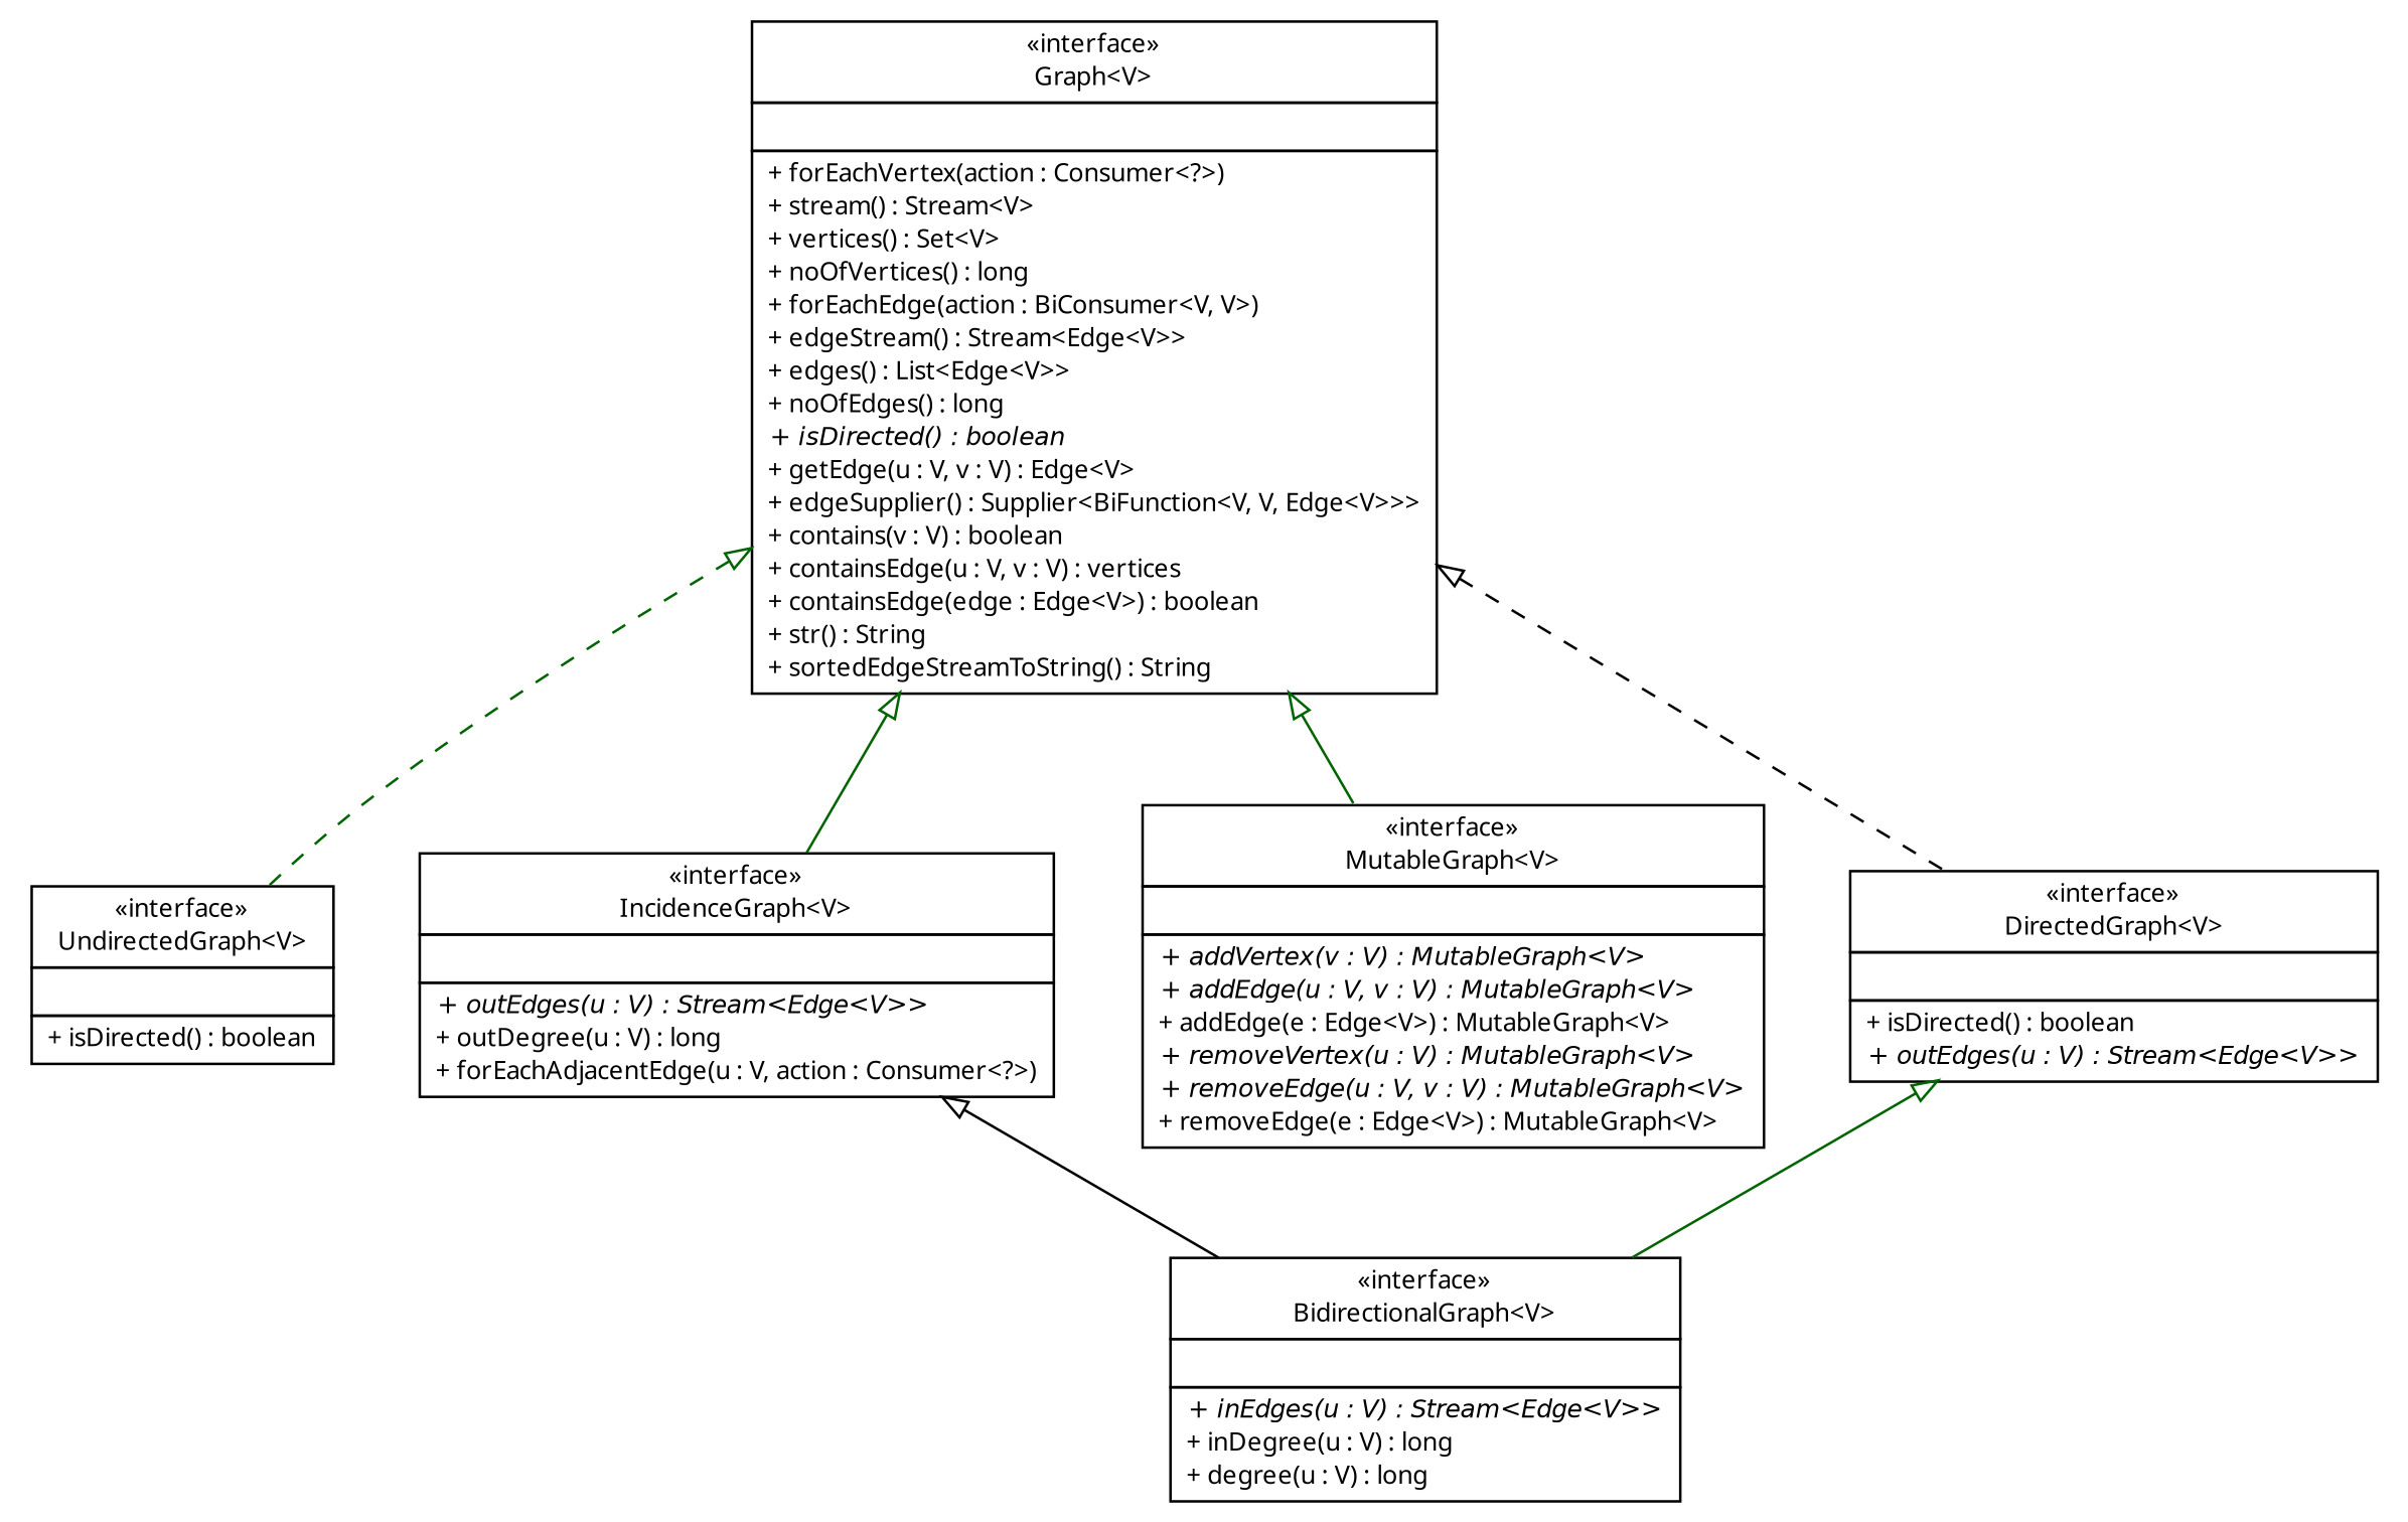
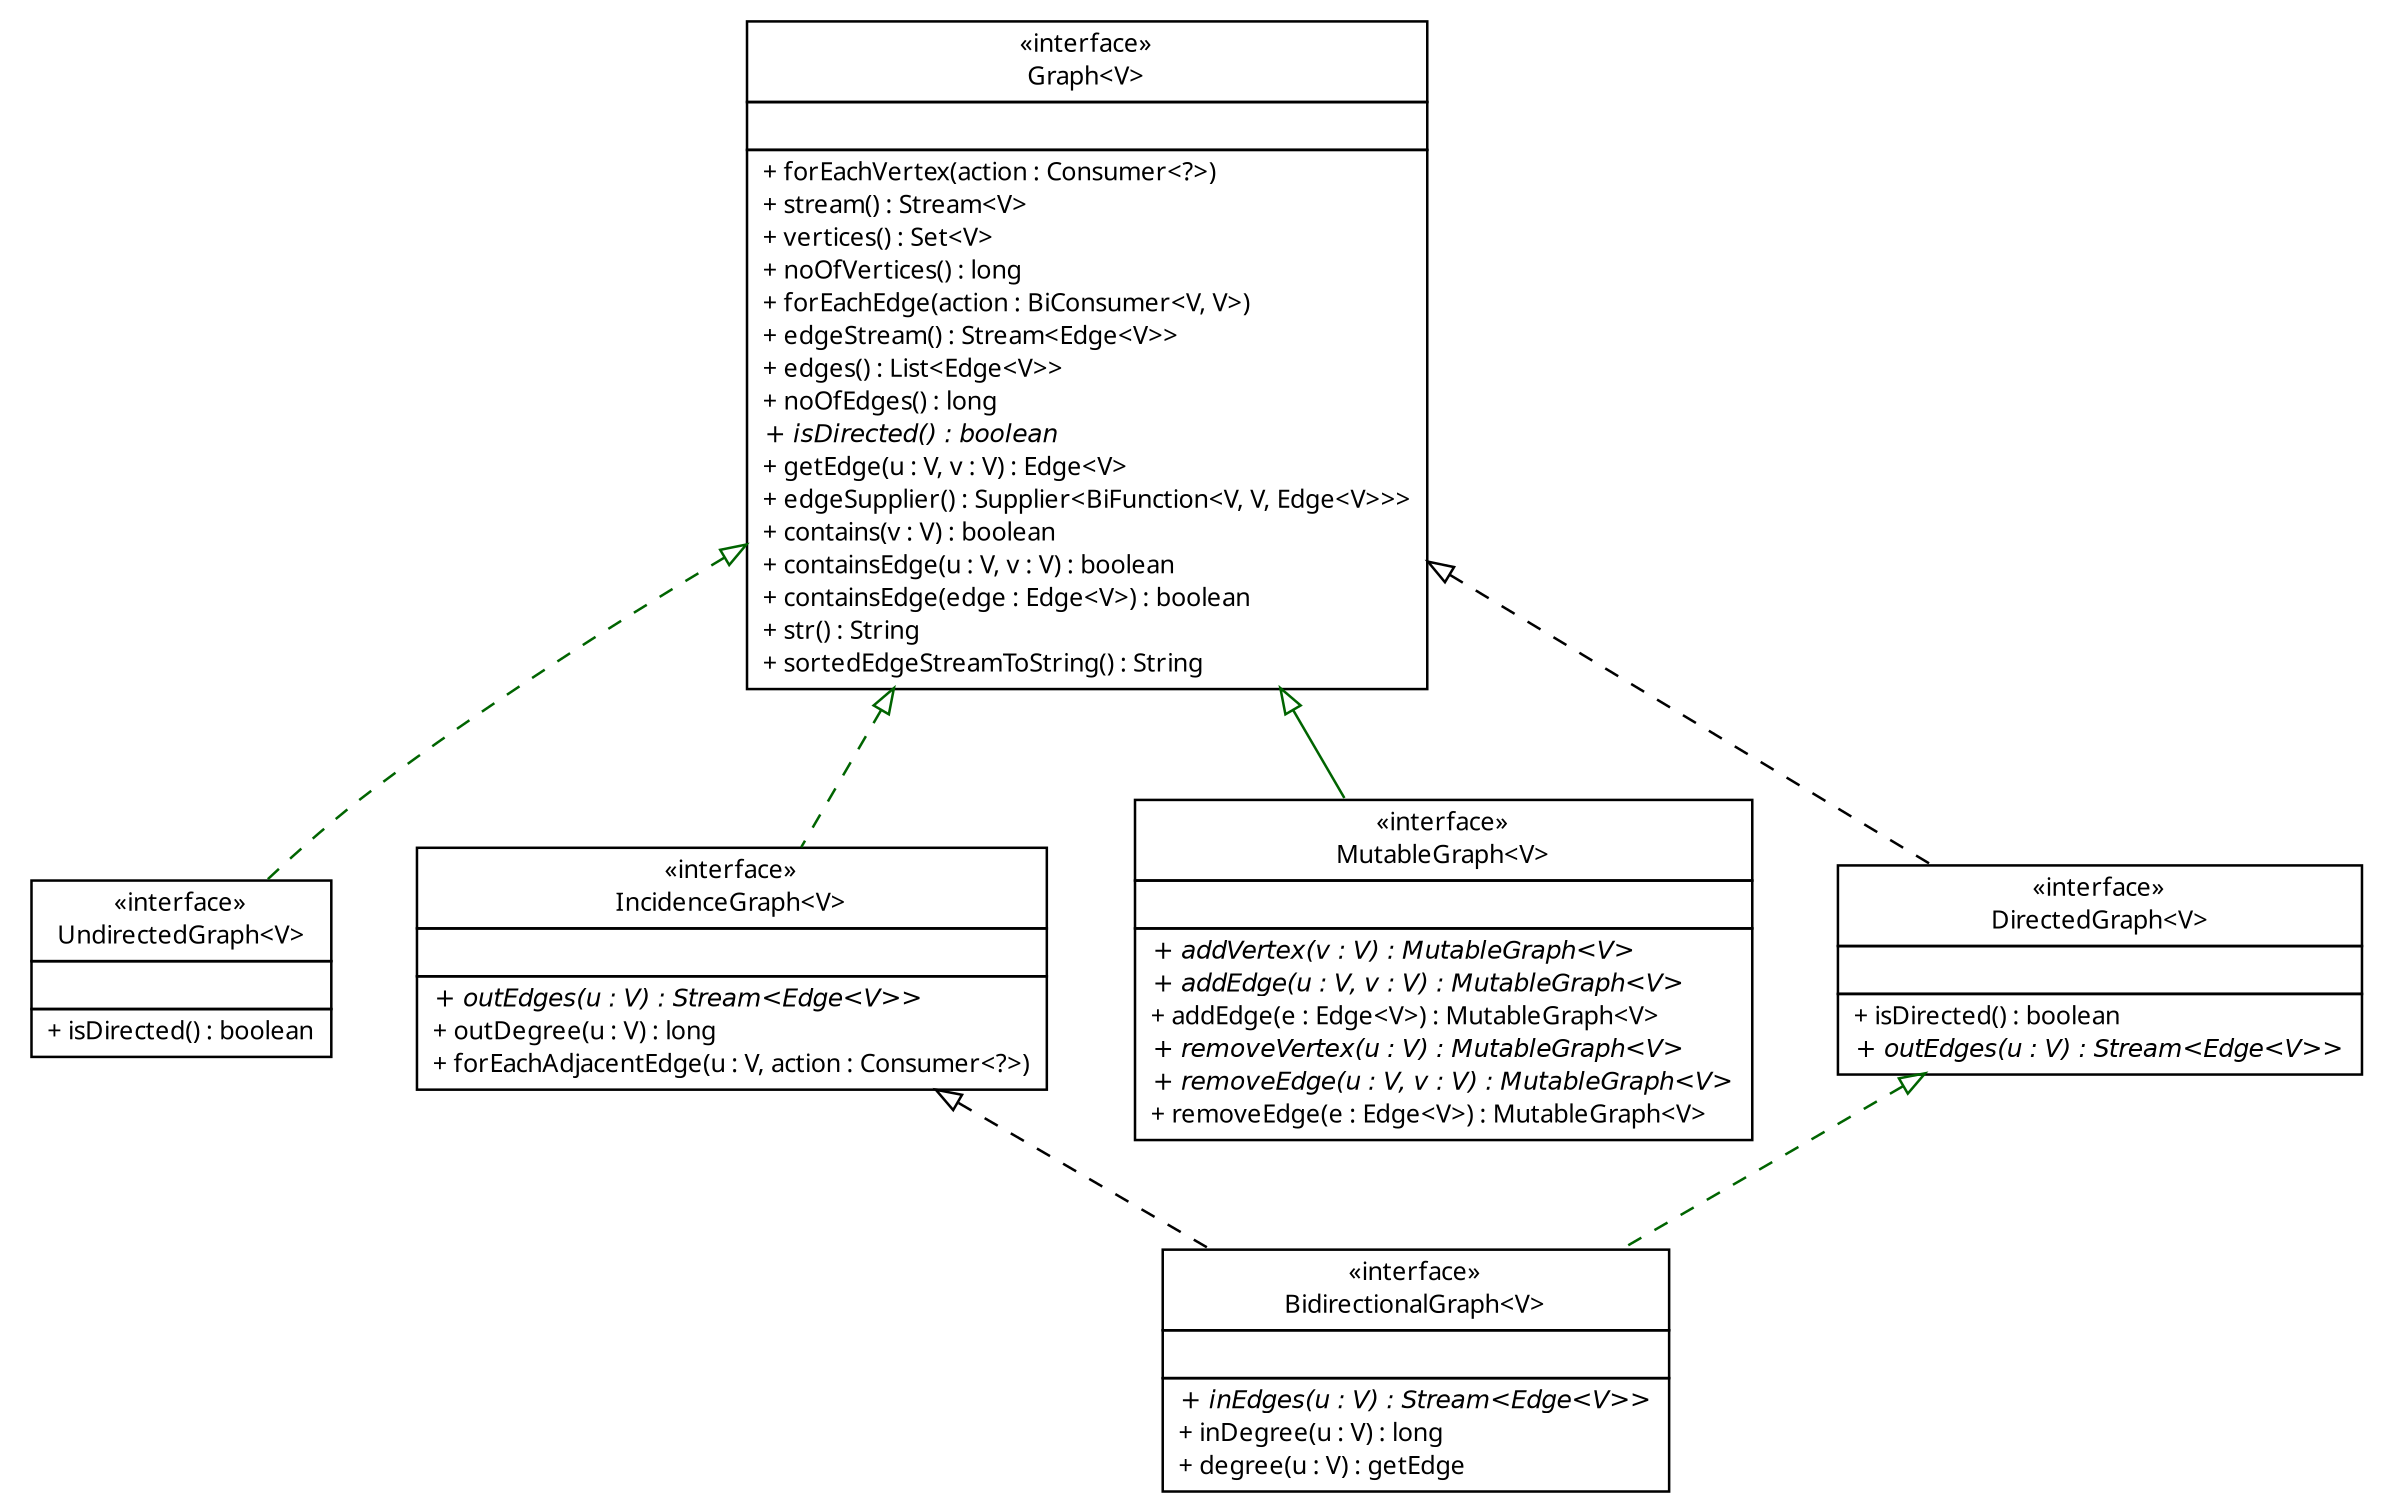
  digraph {
    fontname="Noto Sans"
    nodesep=0.25
    ranksep=0.5
    node [fontcolor=black fontname="Noto Sans" fontsize=10.0 shape=plaintext]
    edge [arrowtail=empty color=darkgreen dir=back fontname="Noto Sans" fontsize=10 headport=p labelfontname=Helvetica labelfontsize=10 style=dashed tailport=p]
    n1 [label=<<table title="org.jgraphl.UndirectedGraph" border="0" cellborder="1" cellspacing="0" cellpadding="2" port="p" href="./UndirectedGraph.html"> 		<tr><td><table border="0" cellspacing="0" cellpadding="1"> <tr><td align="center" balign="center"> &#171;interface&#187; </td></tr> <tr><td align="center" balign="center"> UndirectedGraph&lt;V&gt; </td></tr> 		</table></td></tr> 		<tr><td><table border="0" cellspacing="0" cellpadding="1"> <tr><td align="left" balign="left">  </td></tr> 		</table></td></tr> 		<tr><td><table border="0" cellspacing="0" cellpadding="1"> <tr><td align="left" balign="left"> + isDirected() : boolean </td></tr> 		</table></td></tr> 		</table>>]
    n2 [label=<<table title="org.jgraphl.IncidenceGraph" border="0" cellborder="1" cellspacing="0" cellpadding="2" port="p" href="./IncidenceGraph.html"> 		<tr><td><table border="0" cellspacing="0" cellpadding="1"> <tr><td align="center" balign="center"> &#171;interface&#187; </td></tr> <tr><td align="center" balign="center"> IncidenceGraph&lt;V&gt; </td></tr> 		</table></td></tr> 		<tr><td><table border="0" cellspacing="0" cellpadding="1"> <tr><td align="left" balign="left">  </td></tr> 		</table></td></tr> 		<tr><td><table border="0" cellspacing="0" cellpadding="1"> <tr><td align="left" balign="left"><font face="Helvetica-Oblique" point-size="10.0"> + outEdges(u : V) : Stream&lt;Edge&lt;V&gt;&gt; </font></td></tr> <tr><td align="left" balign="left"> + outDegree(u : V) : long </td></tr> <tr><td align="left" balign="left"> + forEachAdjacentEdge(u : V, action : Consumer&lt;?&gt;) </td></tr> 		</table></td></tr> 		</table>>]
-   n3 [label=<<table title="org.jgraphl.BidirectionalGraph" border="0" cellborder="1" cellspacing="0" cellpadding="2" port="p" href="./BidirectionalGraph.html"> 		<tr><td><table border="0" cellspacing="0" cellpadding="1"> <tr><td align="center" balign="center"> &#171;interface&#187; </td></tr> <tr><td align="center" balign="center"> BidirectionalGraph&lt;V&gt; </td></tr> 		</table></td></tr> 		<tr><td><table border="0" cellspacing="0" cellpadding="1"> <tr><td align="left" balign="left">  </td></tr> 		</table></td></tr> 		<tr><td><table border="0" cellspacing="0" cellpadding="1"> <tr><td align="left" balign="left"><font face="Helvetica-Oblique" point-size="10.0"> + inEdges(u : V) : Stream&lt;Edge&lt;V&gt;&gt; </font></td></tr> <tr><td align="left" balign="left"> + inDegree(u : V) : long </td></tr> <tr><td align="left" balign="left"> + degree(u : V) : long </td></tr> 		</table></td></tr> 		</table>>]
-   n4 [label=<<table title="org.jgraphl.Graph" border="0" cellborder="1" cellspacing="0" cellpadding="2" port="p" href="./Graph.html"> 		<tr><td><table border="0" cellspacing="0" cellpadding="1"> <tr><td align="center" balign="center"> &#171;interface&#187; </td></tr> <tr><td align="center" balign="center"> Graph&lt;V&gt; </td></tr> 		</table></td></tr> 		<tr><td><table border="0" cellspacing="0" cellpadding="1"> <tr><td align="left" balign="left">  </td></tr> 		</table></td></tr> 		<tr><td><table border="0" cellspacing="0" cellpadding="1"> <tr><td align="left" balign="left"> + forEachVertex(action : Consumer&lt;?&gt;) </td></tr> <tr><td align="left" balign="left"> + stream() : Stream&lt;V&gt; </td></tr> <tr><td align="left" balign="left"> + vertices() : Set&lt;V&gt; </td></tr> <tr><td align="left" balign="left"> + noOfVertices() : long </td></tr> <tr><td align="left" balign="left"> + forEachEdge(action : BiConsumer&lt;V, V&gt;) </td></tr> <tr><td align="left" balign="left"> + edgeStream() : Stream&lt;Edge&lt;V&gt;&gt; </td></tr> <tr><td align="left" balign="left"> + edges() : List&lt;Edge&lt;V&gt;&gt; </td></tr> <tr><td align="left" balign="left"> + noOfEdges() : long </td></tr> <tr><td align="left" balign="left"><font face="Helvetica-Oblique" point-size="10.0"> + isDirected() : boolean </font></td></tr> <tr><td align="left" balign="left"> + getEdge(u : V, v : V) : Edge&lt;V&gt; </td></tr> <tr><td align="left" balign="left"> + edgeSupplier() : Supplier&lt;BiFunction&lt;V, V, Edge&lt;V&gt;&gt;&gt; </td></tr> <tr><td align="left" balign="left"> + contains(v : V) : boolean </td></tr> <tr><td align="left" balign="left"> + containsEdge(u : V, v : V) : vertices </td></tr> <tr><td align="left" balign="left"> + containsEdge(edge : Edge&lt;V&gt;) : boolean </td></tr> <tr><td align="left" balign="left"> + str() : String </td></tr> <tr><td align="left" balign="left"> + sortedEdgeStreamToString() : String </td></tr> 		</table></td></tr> 		</table>>]
+   n3 [label=<<table title="org.jgraphl.BidirectionalGraph" border="0" cellborder="1" cellspacing="0" cellpadding="2" port="p" href="./BidirectionalGraph.html"> 		<tr><td><table border="0" cellspacing="0" cellpadding="1"> <tr><td align="center" balign="center"> &#171;interface&#187; </td></tr> <tr><td align="center" balign="center"> BidirectionalGraph&lt;V&gt; </td></tr> 		</table></td></tr> 		<tr><td><table border="0" cellspacing="0" cellpadding="1"> <tr><td align="left" balign="left">  </td></tr> 		</table></td></tr> 		<tr><td><table border="0" cellspacing="0" cellpadding="1"> <tr><td align="left" balign="left"><font face="Helvetica-Oblique" point-size="10.0"> + inEdges(u : V) : Stream&lt;Edge&lt;V&gt;&gt; </font></td></tr> <tr><td align="left" balign="left"> + inDegree(u : V) : long </td></tr> <tr><td align="left" balign="left"> + degree(u : V) : getEdge </td></tr> 		</table></td></tr> 		</table>>]
+   n4 [label=<<table title="org.jgraphl.Graph" border="0" cellborder="1" cellspacing="0" cellpadding="2" port="p" href="./Graph.html"> 		<tr><td><table border="0" cellspacing="0" cellpadding="1"> <tr><td align="center" balign="center"> &#171;interface&#187; </td></tr> <tr><td align="center" balign="center"> Graph&lt;V&gt; </td></tr> 		</table></td></tr> 		<tr><td><table border="0" cellspacing="0" cellpadding="1"> <tr><td align="left" balign="left">  </td></tr> 		</table></td></tr> 		<tr><td><table border="0" cellspacing="0" cellpadding="1"> <tr><td align="left" balign="left"> + forEachVertex(action : Consumer&lt;?&gt;) </td></tr> <tr><td align="left" balign="left"> + stream() : Stream&lt;V&gt; </td></tr> <tr><td align="left" balign="left"> + vertices() : Set&lt;V&gt; </td></tr> <tr><td align="left" balign="left"> + noOfVertices() : long </td></tr> <tr><td align="left" balign="left"> + forEachEdge(action : BiConsumer&lt;V, V&gt;) </td></tr> <tr><td align="left" balign="left"> + edgeStream() : Stream&lt;Edge&lt;V&gt;&gt; </td></tr> <tr><td align="left" balign="left"> + edges() : List&lt;Edge&lt;V&gt;&gt; </td></tr> <tr><td align="left" balign="left"> + noOfEdges() : long </td></tr> <tr><td align="left" balign="left"><font face="Helvetica-Oblique" point-size="10.0"> + isDirected() : boolean </font></td></tr> <tr><td align="left" balign="left"> + getEdge(u : V, v : V) : Edge&lt;V&gt; </td></tr> <tr><td align="left" balign="left"> + edgeSupplier() : Supplier&lt;BiFunction&lt;V, V, Edge&lt;V&gt;&gt;&gt; </td></tr> <tr><td align="left" balign="left"> + contains(v : V) : boolean </td></tr> <tr><td align="left" balign="left"> + containsEdge(u : V, v : V) : boolean </td></tr> <tr><td align="left" balign="left"> + containsEdge(edge : Edge&lt;V&gt;) : boolean </td></tr> <tr><td align="left" balign="left"> + str() : String </td></tr> <tr><td align="left" balign="left"> + sortedEdgeStreamToString() : String </td></tr> 		</table></td></tr> 		</table>>]
    n5 [label=<<table title="org.jgraphl.MutableGraph" border="0" cellborder="1" cellspacing="0" cellpadding="2" port="p" href="./MutableGraph.html"> 		<tr><td><table border="0" cellspacing="0" cellpadding="1"> <tr><td align="center" balign="center"> &#171;interface&#187; </td></tr> <tr><td align="center" balign="center"> MutableGraph&lt;V&gt; </td></tr> 		</table></td></tr> 		<tr><td><table border="0" cellspacing="0" cellpadding="1"> <tr><td align="left" balign="left">  </td></tr> 		</table></td></tr> 		<tr><td><table border="0" cellspacing="0" cellpadding="1"> <tr><td align="left" balign="left"><font face="Helvetica-Oblique" point-size="10.0"> + addVertex(v : V) : MutableGraph&lt;V&gt; </font></td></tr> <tr><td align="left" balign="left"><font face="Helvetica-Oblique" point-size="10.0"> + addEdge(u : V, v : V) : MutableGraph&lt;V&gt; </font></td></tr> <tr><td align="left" balign="left"> + addEdge(e : Edge&lt;V&gt;) : MutableGraph&lt;V&gt; </td></tr> <tr><td align="left" balign="left"><font face="Helvetica-Oblique" point-size="10.0"> + removeVertex(u : V) : MutableGraph&lt;V&gt; </font></td></tr> <tr><td align="left" balign="left"><font face="Helvetica-Oblique" point-size="10.0"> + removeEdge(u : V, v : V) : MutableGraph&lt;V&gt; </font></td></tr> <tr><td align="left" balign="left"> + removeEdge(e : Edge&lt;V&gt;) : MutableGraph&lt;V&gt; </td></tr> 		</table></td></tr> 		</table>>]
    n6 [label=<<table title="org.jgraphl.DirectedGraph" border="0" cellborder="1" cellspacing="0" cellpadding="2" port="p" href="./DirectedGraph.html"> 		<tr><td><table border="0" cellspacing="0" cellpadding="1"> <tr><td align="center" balign="center"> &#171;interface&#187; </td></tr> <tr><td align="center" balign="center"> DirectedGraph&lt;V&gt; </td></tr> 		</table></td></tr> 		<tr><td><table border="0" cellspacing="0" cellpadding="1"> <tr><td align="left" balign="left">  </td></tr> 		</table></td></tr> 		<tr><td><table border="0" cellspacing="0" cellpadding="1"> <tr><td align="left" balign="left"> + isDirected() : boolean </td></tr> <tr><td align="left" balign="left"><font face="Helvetica-Oblique" point-size="10.0"> + outEdges(u : V) : Stream&lt;Edge&lt;V&gt;&gt; </font></td></tr> 		</table></td></tr> 		</table>>]
-   n2 -> n3 [color=black style=solid]
+   n2 -> n3 [color=black]
    n4 -> n1
-   n4 -> n2 [style=solid]
+   n4 -> n2
    n4 -> n5 [style=solid]
    n4 -> n6 [color=black]
-   n6 -> n3 [style=solid]
+   n6 -> n3
  }
